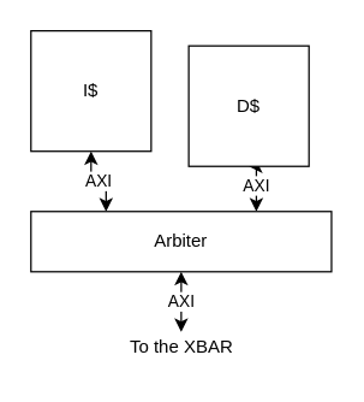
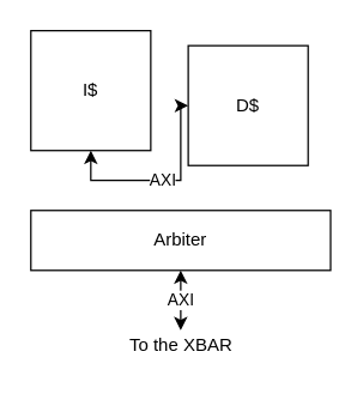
  <mxCell id="0" />
  <mxCell id="1" parent="0" />
- <mxCell id="2" value="AXI" style="edgeStyle=orthogonalEdgeStyle;rounded=0;orthogonalLoop=1;jettySize=auto;html=1;exitX=0.5;exitY=1;exitDx=0;exitDy=0;entryX=0.25;entryY=0;entryDx=0;entryDy=0;startArrow=classic;startFill=1;" parent="1" source="3" target="7" edge="1"><mxGeometry relative="1" as="geometry" /></mxCell>
+ <mxCell id="2" value="AXI" style="edgeStyle=orthogonalEdgeStyle;rounded=0;orthogonalLoop=1;jettySize=auto;html=1;exitX=0.5;exitY=1;exitDx=0;exitDy=0;startArrow=classic;startFill=1;" parent="1" source="3" target="5" edge="1"><mxGeometry relative="1" as="geometry" /></mxCell>
  <mxCell id="3" value="I$" style="whiteSpace=wrap;html=1;aspect=fixed;" parent="1" vertex="1"><mxGeometry x="20" y="20" width="80" height="80" as="geometry" /></mxCell>
- <mxCell id="4" value="AXI" style="edgeStyle=orthogonalEdgeStyle;rounded=0;orthogonalLoop=1;jettySize=auto;html=1;exitX=0.5;exitY=1;exitDx=0;exitDy=0;entryX=0.75;entryY=0;entryDx=0;entryDy=0;startArrow=classic;startFill=1;" parent="1" source="5" target="7" edge="1"><mxGeometry relative="1" as="geometry" /></mxCell>
  <mxCell id="5" value="D$" style="whiteSpace=wrap;html=1;aspect=fixed;" parent="1" vertex="1"><mxGeometry x="125" y="30" width="80" height="80" as="geometry" /></mxCell>
  <mxCell id="6" value="AXI" style="edgeStyle=orthogonalEdgeStyle;rounded=0;orthogonalLoop=1;jettySize=auto;html=1;exitX=0.5;exitY=1;exitDx=0;exitDy=0;startArrow=classic;startFill=1;" parent="1" source="7" edge="1"><mxGeometry relative="1" as="geometry"><mxPoint x="120" y="220" as="targetPoint" /></mxGeometry></mxCell>
  <mxCell id="7" value="Arbiter" style="rounded=0;whiteSpace=wrap;html=1;" parent="1" vertex="1"><mxGeometry x="20" y="140" width="200" height="40" as="geometry" /></mxCell>
  <mxCell id="8" value="To the XBAR" style="text;html=1;align=center;verticalAlign=middle;resizable=0;points=[];autosize=1;strokeColor=none;fillColor=none;" parent="1" vertex="1"><mxGeometry x="75" y="215" width="90" height="30" as="geometry" /></mxCell>
